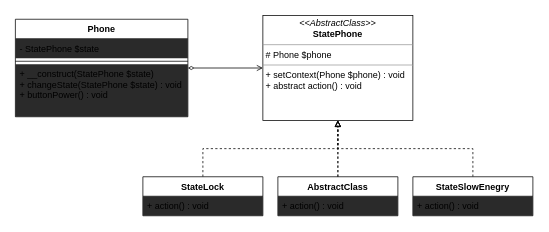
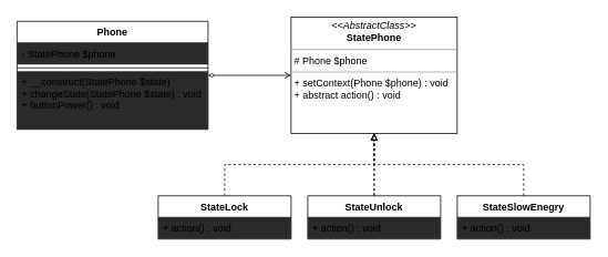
  <mxCell id="0" />
  <mxCell id="1" parent="0" />
  <mxCell id="2" style="edgeStyle=orthogonalEdgeStyle;rounded=0;orthogonalLoop=1;jettySize=auto;html=1;startArrow=diamondThin;startFill=0;endArrow=open;endFill=0;" parent="1" source="3" target="7" edge="1"><mxGeometry relative="1" as="geometry" /></mxCell>
  <mxCell id="3" value="Phone" style="swimlane;fontStyle=1;align=center;verticalAlign=top;childLayout=stackLayout;horizontal=1;startSize=26;horizontalStack=0;resizeParent=1;resizeParentMax=0;resizeLast=0;collapsible=1;marginBottom=0;" parent="1" vertex="1"><mxGeometry x="20" y="25" width="230" height="130" as="geometry" /></mxCell>
- <mxCell id="4" value="- StatePhone $state" style="text;strokeColor=none;align=left;verticalAlign=top;spacingLeft=4;spacingRight=4;overflow=hidden;rotatable=0;points=[[0,0.5],[1,0.5]];portConstraint=eastwest;fillColor=#2a2a2a;" parent="3" vertex="1"><mxGeometry y="26" width="230" height="26" as="geometry" /></mxCell>
+ <mxCell id="4" value="- StatePhone $phone" style="text;strokeColor=none;align=left;verticalAlign=top;spacingLeft=4;spacingRight=4;overflow=hidden;rotatable=0;points=[[0,0.5],[1,0.5]];portConstraint=eastwest;fillColor=#2a2a2a;" parent="3" vertex="1"><mxGeometry y="26" width="230" height="26" as="geometry" /></mxCell>
  <mxCell id="5" value="" style="line;strokeWidth=1;fillColor=none;align=left;verticalAlign=middle;spacingTop=-1;spacingLeft=3;spacingRight=3;rotatable=0;labelPosition=right;points=[];portConstraint=eastwest;" parent="3" vertex="1"><mxGeometry y="52" width="230" height="8" as="geometry" /></mxCell>
  <mxCell id="6" value="+ __construct(StatePhone $state)&#10;+ changeState(StatePhone $state) : void&#10;+ buttonPower() : void&#10;" style="text;strokeColor=none;align=left;verticalAlign=top;spacingLeft=4;spacingRight=4;overflow=hidden;rotatable=0;points=[[0,0.5],[1,0.5]];portConstraint=eastwest;fillColor=#2a2a2a;" parent="3" vertex="1"><mxGeometry y="60" width="230" height="70" as="geometry" /></mxCell>
  <mxCell id="7" value="&lt;p style=&quot;margin: 0px ; margin-top: 4px ; text-align: center&quot;&gt;&lt;i&gt;&amp;lt;&amp;lt;AbstractClass&amp;gt;&amp;gt;&lt;/i&gt;&lt;br&gt;&lt;b&gt;StatePhone&lt;/b&gt;&lt;/p&gt;&lt;hr size=&quot;1&quot;&gt;&lt;p style=&quot;margin: 0px ; margin-left: 4px&quot;&gt;# Phone $phone&lt;/p&gt;&lt;hr size=&quot;1&quot;&gt;&lt;p style=&quot;margin: 0px ; margin-left: 4px&quot;&gt;+ setContext(Phone $phone) : void&lt;br&gt;&lt;/p&gt;&lt;p style=&quot;margin: 0px ; margin-left: 4px&quot;&gt;+ abstract action() : void&lt;/p&gt;" style="verticalAlign=top;align=left;overflow=fill;fontSize=12;fontFamily=Helvetica;html=1;" parent="1" vertex="1"><mxGeometry x="350" y="20" width="200" height="140" as="geometry" /></mxCell>
  <mxCell id="8" style="edgeStyle=orthogonalEdgeStyle;rounded=0;orthogonalLoop=1;jettySize=auto;html=1;startArrow=none;startFill=0;endArrow=block;endFill=0;dashed=1;" parent="1" source="9" target="7" edge="1"><mxGeometry relative="1" as="geometry" /></mxCell>
  <mxCell id="9" value="StateLock" style="swimlane;fontStyle=1;align=center;verticalAlign=top;childLayout=stackLayout;horizontal=1;startSize=26;horizontalStack=0;resizeParent=1;resizeParentMax=0;resizeLast=0;collapsible=1;marginBottom=0;" parent="1" vertex="1"><mxGeometry x="190" y="235" width="160" height="52" as="geometry" /></mxCell>
  <mxCell id="10" value="+ action() : void" style="text;strokeColor=none;align=left;verticalAlign=top;spacingLeft=4;spacingRight=4;overflow=hidden;rotatable=0;points=[[0,0.5],[1,0.5]];portConstraint=eastwest;fillColor=#2a2a2a;" parent="9" vertex="1"><mxGeometry y="26" width="160" height="26" as="geometry" /></mxCell>
  <mxCell id="11" style="edgeStyle=orthogonalEdgeStyle;rounded=0;orthogonalLoop=1;jettySize=auto;html=1;dashed=1;startArrow=none;startFill=0;endArrow=open;endFill=0;" parent="1" source="12" target="7" edge="1"><mxGeometry relative="1" as="geometry" /></mxCell>
- <mxCell id="12" value="AbstractClass" style="swimlane;fontStyle=1;align=center;verticalAlign=top;childLayout=stackLayout;horizontal=1;startSize=26;horizontalStack=0;resizeParent=1;resizeParentMax=0;resizeLast=0;collapsible=1;marginBottom=0;" parent="1" vertex="1"><mxGeometry x="370" y="235" width="160" height="52" as="geometry" /></mxCell>
+ <mxCell id="12" value="StateUnlock" style="swimlane;fontStyle=1;align=center;verticalAlign=top;childLayout=stackLayout;horizontal=1;startSize=26;horizontalStack=0;resizeParent=1;resizeParentMax=0;resizeLast=0;collapsible=1;marginBottom=0;" parent="1" vertex="1"><mxGeometry x="370" y="235" width="160" height="52" as="geometry" /></mxCell>
  <mxCell id="13" value="+ action() : void" style="text;strokeColor=none;align=left;verticalAlign=top;spacingLeft=4;spacingRight=4;overflow=hidden;rotatable=0;points=[[0,0.5],[1,0.5]];portConstraint=eastwest;fillColor=#2a2a2a;" parent="12" vertex="1"><mxGeometry y="26" width="160" height="26" as="geometry" /></mxCell>
  <mxCell id="14" style="edgeStyle=orthogonalEdgeStyle;rounded=0;orthogonalLoop=1;jettySize=auto;html=1;dashed=1;startArrow=none;startFill=0;endArrow=block;endFill=0;" parent="1" source="15" target="7" edge="1"><mxGeometry relative="1" as="geometry" /></mxCell>
  <mxCell id="15" value="StateSlowEnegry" style="swimlane;fontStyle=1;align=center;verticalAlign=top;childLayout=stackLayout;horizontal=1;startSize=26;horizontalStack=0;resizeParent=1;resizeParentMax=0;resizeLast=0;collapsible=1;marginBottom=0;" parent="1" vertex="1"><mxGeometry x="550" y="235" width="160" height="52" as="geometry" /></mxCell>
  <mxCell id="16" value="+ action() : void" style="text;strokeColor=none;align=left;verticalAlign=top;spacingLeft=4;spacingRight=4;overflow=hidden;rotatable=0;points=[[0,0.5],[1,0.5]];portConstraint=eastwest;fillColor=#2a2a2a;" parent="15" vertex="1"><mxGeometry y="26" width="160" height="26" as="geometry" /></mxCell>
  <mxCell id="17" style="edgeStyle=orthogonalEdgeStyle;rounded=0;orthogonalLoop=1;jettySize=auto;html=1;dashed=1;startArrow=none;startFill=0;endArrow=block;endFill=0;" parent="1" edge="1"><mxGeometry relative="1" as="geometry"><mxPoint x="450" y="235" as="sourcePoint" /><mxPoint x="450" y="160" as="targetPoint" /></mxGeometry></mxCell>
